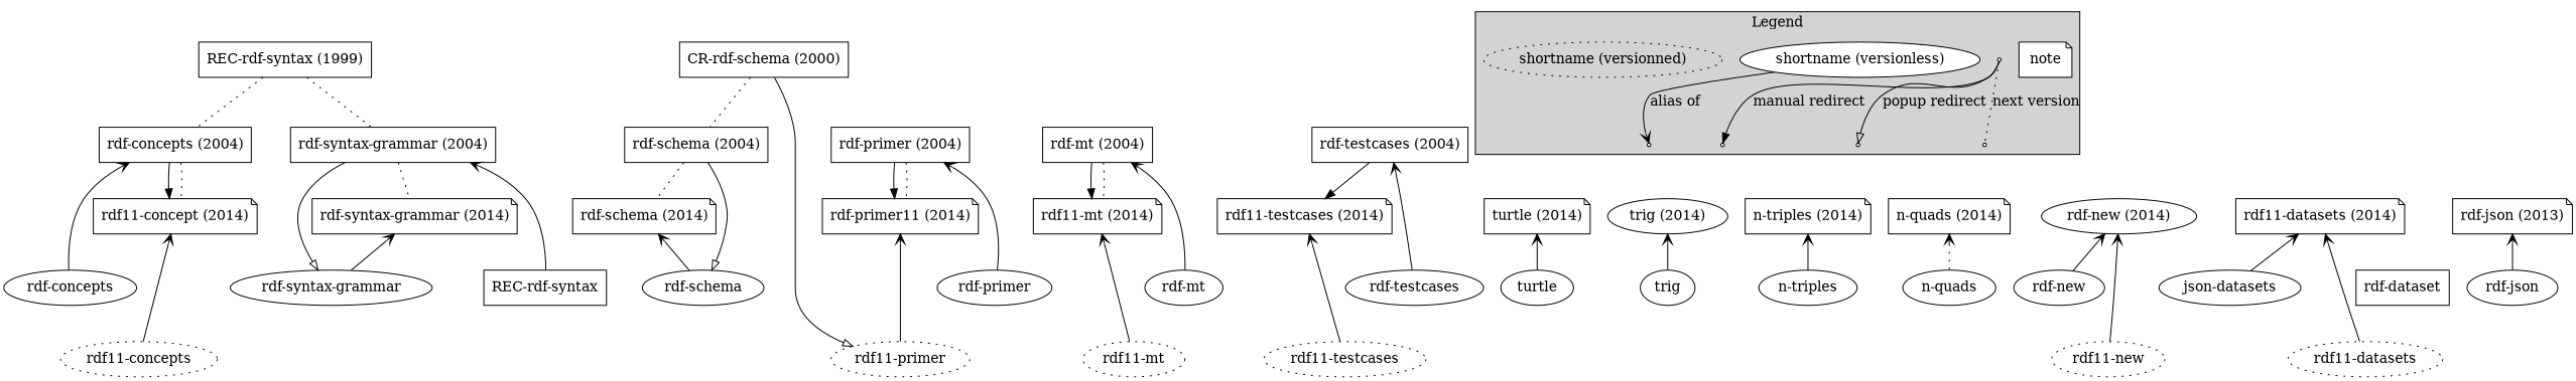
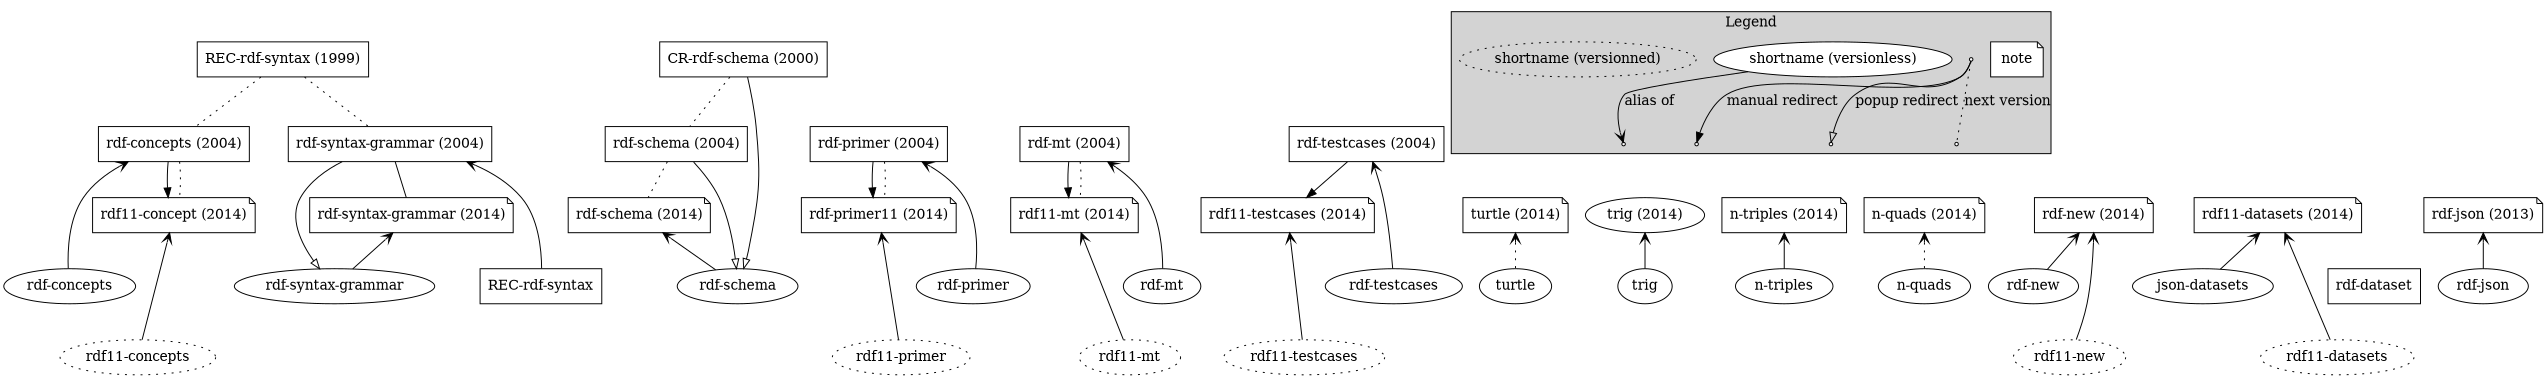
  digraph {
    rankdir=TB
    node [fillcolor=white shape=ellipse style=filled]
    edge [arrowhead=open style=solid arrowtail=open dir=back]
    n1 [label="REC-rdf-syntax (1999)" shape=rectangle]
    n2 [label="CR-rdf-schema (2000)" shape=rectangle]
    n3 [label="rdf-primer (2004)" shape=rectangle]
    n4 [label="rdf-concepts (2004)" shape=rectangle]
    n5 [label="rdf-schema (2004)" shape=rectangle]
    n6 [label="rdf-mt (2004)" shape=rectangle]
    n7 [label="rdf-syntax-grammar (2004)" shape=rectangle]
    n8 [label="rdf-testcases (2004)" shape=rectangle]
    n9 [label="rdf-primer11 (2014)" shape=note]
    n10 [label="rdf11-concept (2014)" shape=note]
    n11 [label="rdf-schema (2014)" shape=note]
    n12 [label="rdf11-mt (2014)" shape=note]
    n13 [label="rdf-syntax-grammar (2014)" shape=note]
    n14 [label="turtle (2014)" shape=note]
    n15 [label="trig (2014)"]
    n16 [label="n-triples (2014)" shape=note]
    n17 [label="n-quads (2014)" shape=note]
    n18 [label="rdf11-testcases (2014)" shape=note]
-   n19 [label="rdf-new (2014)"]
+   n19 [label="rdf-new (2014)" shape=note]
    n20 [label="rdf11-datasets (2014)" shape=note]
    n21 [label="rdf-json (2013)" shape=note]
    "REC-rdf-syntax" [shape=box]
    "rdf-primer"
    "rdf-concepts"
    "rdf-schema"
    "rdf-mt"
    "rdf-syntax-grammar"
    "rdf-testcases"
    "rdf-new"
    n30 [label="json-datasets"]
    "rdf-json"
    turtle
    trig
    "n-triples"
    "n-quads"
    "rdf11-primer" [style=dotted]
    "rdf11-concepts" [style=dotted]
    "rdf11-mt" [style=dotted]
    "rdf11-testcases" [style=dotted]
    "rdf11-new" [style=dotted]
    "rdf11-datasets" [style=dotted]
    dummy1 [shape=point]
    dummy2 [shape=point]
    dummy3 [shape=point]
    dummy4 [shape=point]
    note [shape=note]
    recommendation [shape=point]
    "shortname (versionless)"
    "shortname (versionned)" [style=dotted]
    "rdf-dataset" [shape=rectangle]
    subgraph sub_1 {
      n1
      n2
    }
    subgraph sub_2 {
      rank=same
      n3
      n4
      n5
      n6
      n7
      n8
    }
    subgraph sub_3 {
      rank=same
      n9
      n10
      n11
      n12
      n13
      n14
      n15
      n16
      n17
      n18
      n19
      n20
      n21
    }
    subgraph sub_4 {
      rank=same
      "REC-rdf-syntax"
      "rdf-primer"
      "rdf-concepts"
      "rdf-schema"
      "rdf-mt"
      "rdf-syntax-grammar"
      "rdf-testcases"
      "rdf-new"
      n30
      "rdf-json"
      turtle
      trig
      "n-triples"
      "n-quads"
    }
    subgraph sub_5 {
      rank=same
      "rdf11-primer"
      "rdf11-concepts"
      "rdf11-mt"
      "rdf11-testcases"
      "rdf11-new"
      "rdf11-datasets"
    }
    subgraph sub_6 {
      bgcolor=lightgray
      cluster=true
      label=Legend
      dummy1
      dummy2
      dummy3
      dummy4
      note
      recommendation
      "shortname (versionless)"
      "shortname (versionned)"
    }
    n1 -> n4 [arrowhead=none style=dotted arrowtail="" dir=""]
    n1 -> n7 [arrowhead=none style=dotted arrowtail="" dir=""]
    n2 -> n5 [arrowhead=none style=dotted arrowtail="" dir=""]
-   n2 -> "rdf11-primer" [arrowhead=empty arrowtail="" dir=""]
+   n2 -> "rdf-schema" [arrowhead=empty arrowtail="" dir=""]
    n3 -> n9 [arrowhead=normal arrowtail="" dir=""]
    n3 -> n9 [arrowhead=none style=dotted arrowtail="" dir=""]
    n3 -> "rdf-primer"
    n4 -> n10 [arrowhead=normal arrowtail="" dir=""]
    n4 -> n10 [arrowhead=none style=dotted arrowtail="" dir=""]
    n4 -> "rdf-concepts"
    n5 -> n11 [arrowhead=none style=dotted arrowtail="" dir=""]
    n5 -> "rdf-schema" [arrowhead=empty arrowtail="" dir=""]
    n6 -> n12 [arrowhead=normal arrowtail="" dir=""]
    n6 -> n12 [arrowhead=none style=dotted arrowtail="" dir=""]
    n6 -> "rdf-mt"
-   n7 -> n13 [arrowhead=none style=dotted arrowtail="" dir=""]
+   n7 -> n13 [arrowhead=none arrowtail="" dir=""]
    n7 -> "REC-rdf-syntax"
    n7 -> "rdf-syntax-grammar" [arrowhead=empty arrowtail="" dir=""]
    n8 -> n18 [arrowhead=normal arrowtail="" dir=""]
    n8 -> "rdf-testcases"
    n9 -> "rdf11-primer"
    n10 -> "rdf11-concepts"
    n11 -> "rdf-schema"
    n12 -> "rdf11-mt"
    n13 -> "rdf-syntax-grammar"
-   n14 -> turtle
+   n14 -> turtle [style=dotted]
    n15 -> trig
    n16 -> "n-triples"
    n17 -> "n-quads" [style=dotted]
    n18 -> "rdf11-testcases"
    n19 -> "rdf-new"
    n19 -> "rdf11-new"
    n20 -> n30
    n20 -> "rdf11-datasets"
    n21 -> "rdf-json"
    "rdf-primer" -> "rdf11-primer" [arrowhead=none dir=forward style=invisible]
    "rdf-concepts" -> "rdf11-concepts" [arrowhead=none dir=forward style=invisible]
    "rdf-mt" -> "rdf11-mt" [arrowhead=none dir=forward style=invisible]
    "rdf-testcases" -> "rdf11-testcases" [arrowhead=none dir=forward style=invisible]
    "rdf-new" -> "rdf11-new" [arrowhead=none dir=forward style=invisible]
    recommendation -> dummy1 [arrowhead=normal label="manual redirect" arrowtail="" dir=""]
    recommendation -> dummy2 [arrowhead=empty label="popup redirect" arrowtail="" dir=""]
    recommendation -> dummy3 [arrowhead=none label="next version" style=dotted arrowtail="" dir=""]
    "shortname (versionless)" -> dummy4 [label="alias of" arrowtail="" dir=""]
    "rdf-dataset" -> "rdf11-datasets" [arrowhead=none dir=forward style=invisible]
  }
